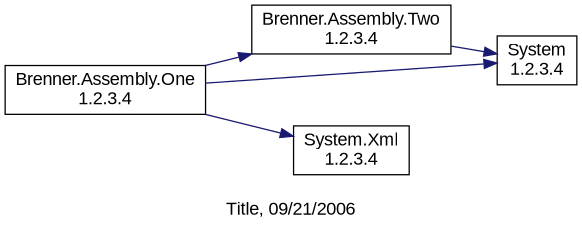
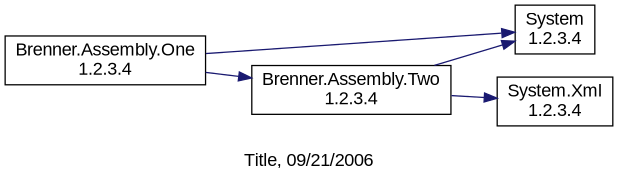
  digraph {
    fontname=Arial
    label="\nTitle, 09/21/2006"
    rankdir=LR
    node [fontname=Arial shape=box]
    edge [color=midnightblue]
    "Brenner.Assembly.One\n1.2.3.4"
    "Brenner.Assembly.Two\n1.2.3.4"
    "System\n1.2.3.4"
    "System.Xml\n1.2.3.4"
    "Brenner.Assembly.One\n1.2.3.4" -> "Brenner.Assembly.Two\n1.2.3.4"
    "Brenner.Assembly.One\n1.2.3.4" -> "System\n1.2.3.4"
-   "Brenner.Assembly.One\n1.2.3.4" -> "System.Xml\n1.2.3.4"
+   "Brenner.Assembly.Two\n1.2.3.4" -> "System.Xml\n1.2.3.4"
    "Brenner.Assembly.Two\n1.2.3.4" -> "System\n1.2.3.4"
  }
